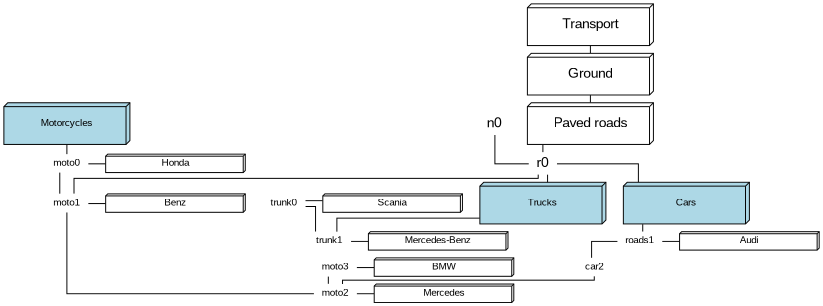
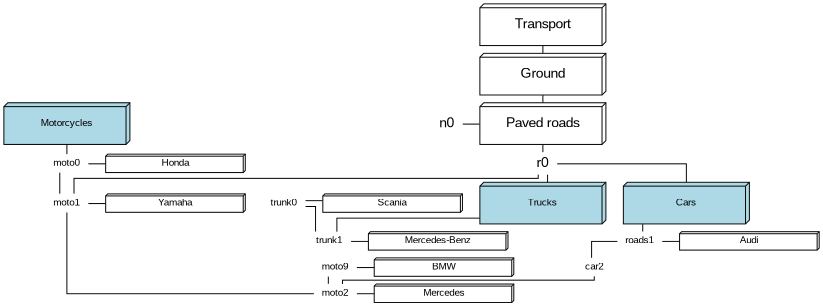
  digraph {
    ranksep=0.1
    splines=ortho
    node [fontname=Arial shape=box3d fontsize=10]
    edge [dir=none]
    Road [height=0.6 label="Paved roads" width=1.8 fontsize=""]
    n0 [height=0 shape=none width=0 fontsize=""]
    Audi [height=0.2 label=Audi width=2.0]
    car1 [height=0 label=roads1 shape=none width=0]
    BMW [height=0.2 label=BMW width=2.0]
    car2 [height=0 shape=none width=0]
    Cars [fillcolor=lightblue height=0.6 label=Cars style=filled width=1.8]
    Honda [height=0.2 label=Honda width=2.0]
    moto0 [height=0 shape=none width=0]
-   Yamaha [height=0.2 label=Benz width=2.0]
+   Yamaha [height=0.2 label=Yamaha width=2.0]
    moto1 [height=0 shape=none width=0]
    Suzuki [height=0.2 label=Mercedes width=2.0]
    moto2 [height=0 shape=none width=0]
-   moto3 [height=0 shape=none width=0]
+   moto3 [height=0 shape=none width=0 label=moto9]
    Motorcycles [fillcolor=lightblue height=0.6 label=Motorcycles style=filled width=1.8]
    Scania [height=0.2 label=Scania width=2.0]
    trunk0 [height=0 shape=none width=0]
    MercedesBenz [height=0.2 label="Mercedes-Benz" width=2.0]
    trunk1 [height=0 shape=none width=0]
    Trucks [fillcolor=lightblue height=0.6 label=Trucks style=filled width=1.8]
    r0 [height=0 shape=none width=0 fontsize=""]
    ROOT [height=0.6 label=Transport width=1.8 fontsize=""]
    Ground [height=0.6 label=Ground width=1.8 fontsize=""]
    subgraph sub_1 {
      rank=same
      Road
      n0
    }
    subgraph sub_2 {
      Cars
      subgraph sub_3 {
        rank=same
        Audi
        car1
      }
      subgraph sub_4 {
        rank=same
        BMW
        car2
      }
    }
    subgraph sub_5 {
      Motorcycles
      subgraph sub_6 {
        rank=same
        Yamaha
        moto1
      }
      subgraph sub_7 {
        rank=same
        Honda
        moto0
      }
      subgraph sub_8 {
        rank=same
        Suzuki
        moto2
      }
      subgraph sub_9 {
        rank=same
        BMW
        moto3
      }
    }
    subgraph sub_10 {
      Trucks
      subgraph sub_11 {
        rank=same
        Scania
        trunk0
      }
      subgraph sub_12 {
        rank=same
        MercedesBenz
        trunk1
      }
    }
    Road -> r0
-   n0 -> r0
+   n0 -> Road
    car1 -> Audi
    car1 -> car2
    car2 -> moto2
    Cars -> car1
    moto0 -> Honda
    moto0 -> moto1
    moto1 -> Yamaha
    moto1 -> moto2
    moto2 -> Suzuki
    moto2 -> moto3
    moto3 -> BMW
    Motorcycles -> moto0
    trunk0 -> Scania
    trunk0 -> trunk1
    trunk1 -> MercedesBenz
    Trucks -> trunk1
    r0 -> Cars
    r0 -> moto1
    r0 -> Trucks
    ROOT -> Ground
    Ground -> Road
  }
